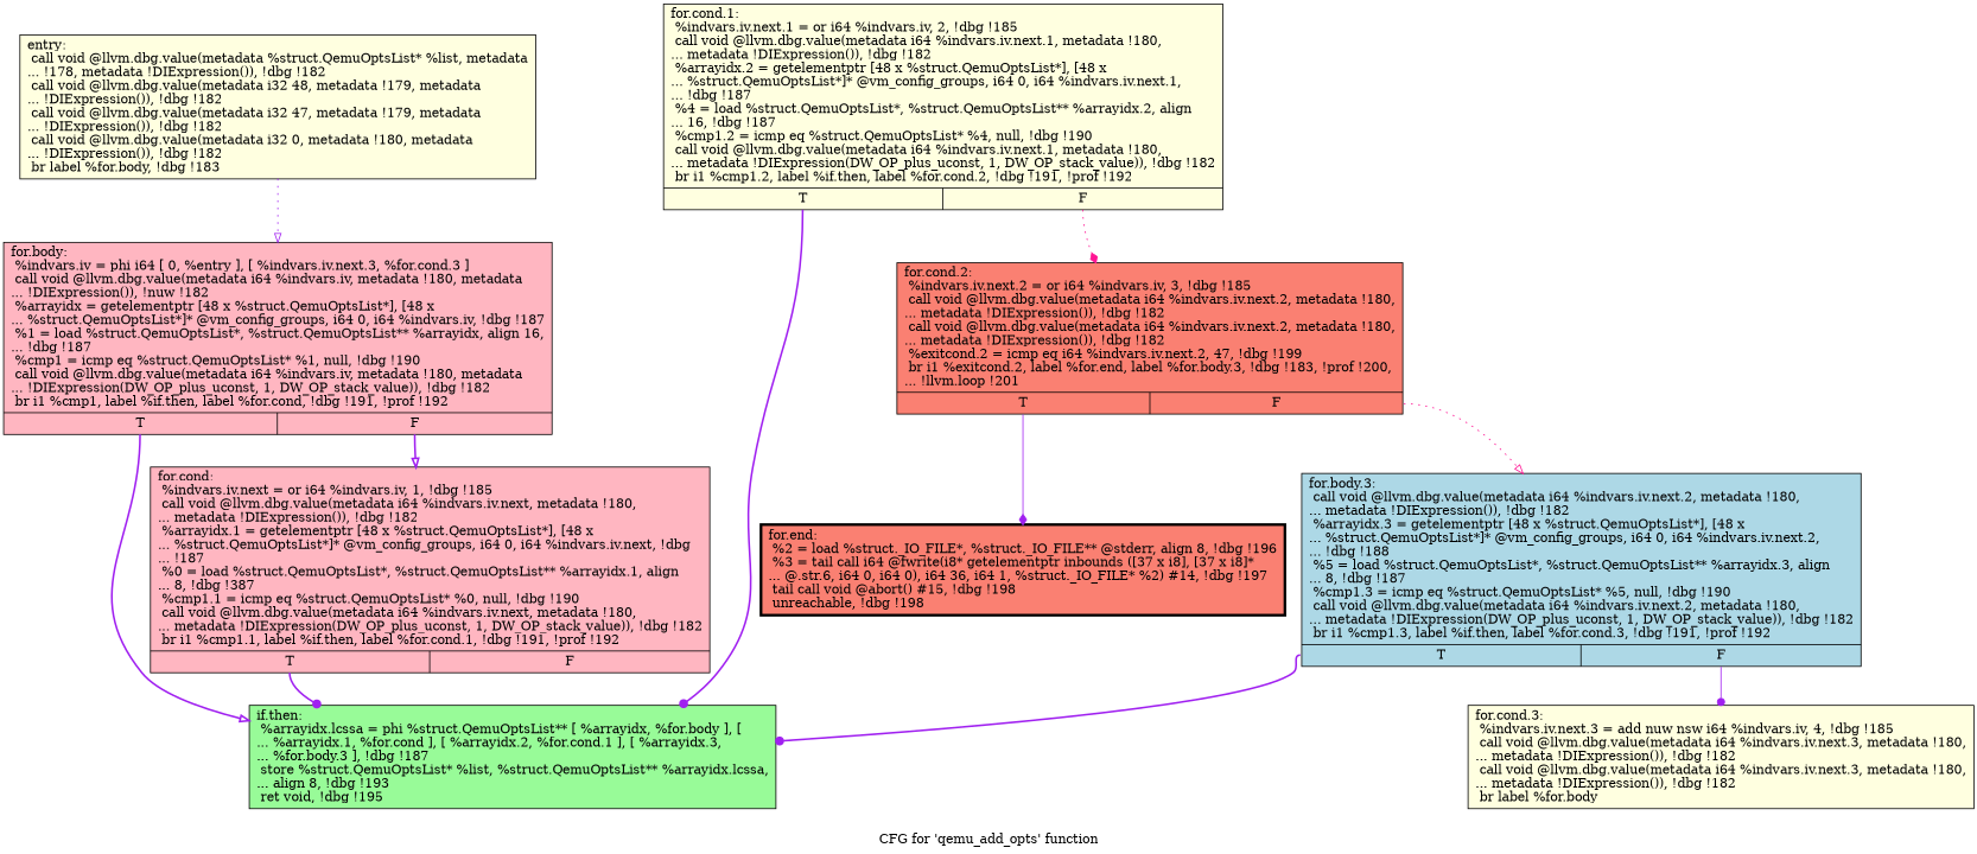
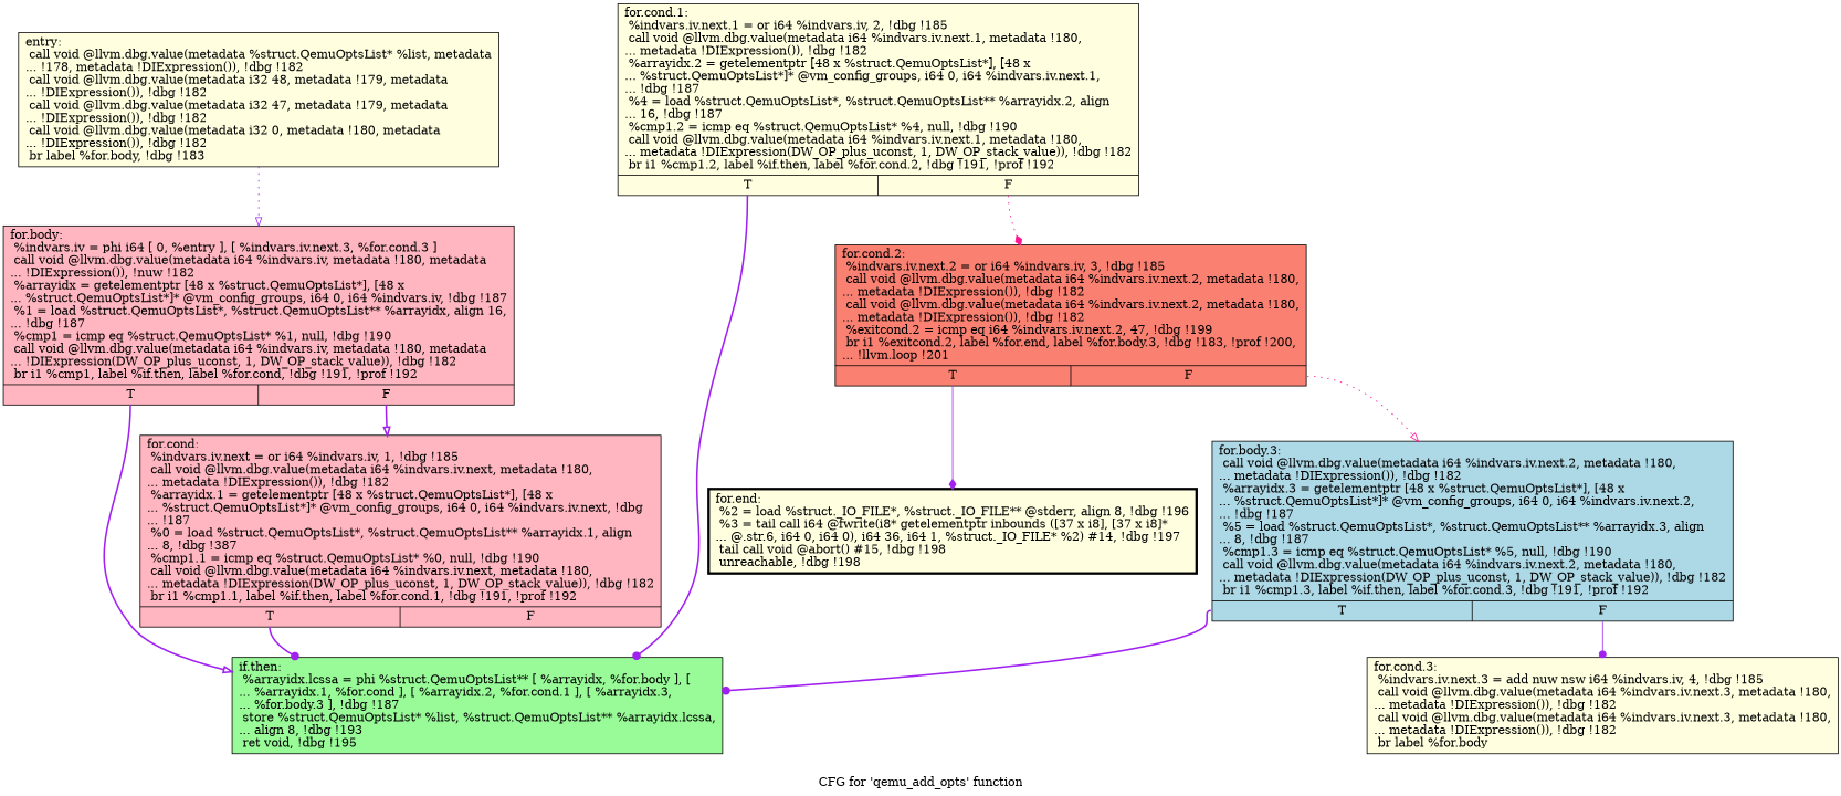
  digraph {
    label="CFG for 'qemu_add_opts' function"
    node [color=black fillcolor=lightyellow shape=record style=filled]
    edge [arrowhead=onormal color=purple style=bold tailport=s1]
    n1 [label="{entry:\l  call void @llvm.dbg.value(metadata %struct.QemuOptsList* %list, metadata\l... !178, metadata !DIExpression()), !dbg !182\l  call void @llvm.dbg.value(metadata i32 48, metadata !179, metadata\l... !DIExpression()), !dbg !182\l  call void @llvm.dbg.value(metadata i32 47, metadata !179, metadata\l... !DIExpression()), !dbg !182\l  call void @llvm.dbg.value(metadata i32 0, metadata !180, metadata\l... !DIExpression()), !dbg !182\l  br label %for.body, !dbg !183\l}"]
    n2 [fillcolor=lightpink label="{for.body:                                         \l  %indvars.iv = phi i64 [ 0, %entry ], [ %indvars.iv.next.3, %for.cond.3 ]\l  call void @llvm.dbg.value(metadata i64 %indvars.iv, metadata !180, metadata\l... !DIExpression()), !nuw !182\l  %arrayidx = getelementptr [48 x %struct.QemuOptsList*], [48 x\l... %struct.QemuOptsList*]* @vm_config_groups, i64 0, i64 %indvars.iv, !dbg !187\l  %1 = load %struct.QemuOptsList*, %struct.QemuOptsList** %arrayidx, align 16,\l... !dbg !187\l  %cmp1 = icmp eq %struct.QemuOptsList* %1, null, !dbg !190\l  call void @llvm.dbg.value(metadata i64 %indvars.iv, metadata !180, metadata\l... !DIExpression(DW_OP_plus_uconst, 1, DW_OP_stack_value)), !dbg !182\l  br i1 %cmp1, label %if.then, label %for.cond, !dbg !191, !prof !192\l|{<s0>T|<s1>F}}"]
    n3 [fillcolor=lightpink label="{for.cond:                                         \l  %indvars.iv.next = or i64 %indvars.iv, 1, !dbg !185\l  call void @llvm.dbg.value(metadata i64 %indvars.iv.next, metadata !180,\l... metadata !DIExpression()), !dbg !182\l  %arrayidx.1 = getelementptr [48 x %struct.QemuOptsList*], [48 x\l... %struct.QemuOptsList*]* @vm_config_groups, i64 0, i64 %indvars.iv.next, !dbg\l... !187\l  %0 = load %struct.QemuOptsList*, %struct.QemuOptsList** %arrayidx.1, align\l... 8, !dbg !387\l  %cmp1.1 = icmp eq %struct.QemuOptsList* %0, null, !dbg !190\l  call void @llvm.dbg.value(metadata i64 %indvars.iv.next, metadata !180,\l... metadata !DIExpression(DW_OP_plus_uconst, 1, DW_OP_stack_value)), !dbg !182\l  br i1 %cmp1.1, label %if.then, label %for.cond.1, !dbg !191, !prof !192\l|{<s0>T|<s1>F}}"]
    n4 [fillcolor=palegreen label="{if.then:                                          \l  %arrayidx.lcssa = phi %struct.QemuOptsList** [ %arrayidx, %for.body ], [\l... %arrayidx.1, %for.cond ], [ %arrayidx.2, %for.cond.1 ], [ %arrayidx.3,\l... %for.body.3 ], !dbg !187\l  store %struct.QemuOptsList* %list, %struct.QemuOptsList** %arrayidx.lcssa,\l... align 8, !dbg !193\l  ret void, !dbg !195\l}"]
    n5 [label="{for.cond.1:                                       \l  %indvars.iv.next.1 = or i64 %indvars.iv, 2, !dbg !185\l  call void @llvm.dbg.value(metadata i64 %indvars.iv.next.1, metadata !180,\l... metadata !DIExpression()), !dbg !182\l  %arrayidx.2 = getelementptr [48 x %struct.QemuOptsList*], [48 x\l... %struct.QemuOptsList*]* @vm_config_groups, i64 0, i64 %indvars.iv.next.1,\l... !dbg !187\l  %4 = load %struct.QemuOptsList*, %struct.QemuOptsList** %arrayidx.2, align\l... 16, !dbg !187\l  %cmp1.2 = icmp eq %struct.QemuOptsList* %4, null, !dbg !190\l  call void @llvm.dbg.value(metadata i64 %indvars.iv.next.1, metadata !180,\l... metadata !DIExpression(DW_OP_plus_uconst, 1, DW_OP_stack_value)), !dbg !182\l  br i1 %cmp1.2, label %if.then, label %for.cond.2, !dbg !191, !prof !192\l|{<s0>T|<s1>F}}"]
    n6 [fillcolor=salmon label="{for.cond.2:                                       \l  %indvars.iv.next.2 = or i64 %indvars.iv, 3, !dbg !185\l  call void @llvm.dbg.value(metadata i64 %indvars.iv.next.2, metadata !180,\l... metadata !DIExpression()), !dbg !182\l  call void @llvm.dbg.value(metadata i64 %indvars.iv.next.2, metadata !180,\l... metadata !DIExpression()), !dbg !182\l  %exitcond.2 = icmp eq i64 %indvars.iv.next.2, 47, !dbg !199\l  br i1 %exitcond.2, label %for.end, label %for.body.3, !dbg !183, !prof !200,\l... !llvm.loop !201\l|{<s0>T|<s1>F}}"]
-   n7 [fillcolor=salmon label="{for.end:                                          \l  %2 = load %struct._IO_FILE*, %struct._IO_FILE** @stderr, align 8, !dbg !196\l  %3 = tail call i64 @fwrite(i8* getelementptr inbounds ([37 x i8], [37 x i8]*\l... @.str.6, i64 0, i64 0), i64 36, i64 1, %struct._IO_FILE* %2) #14, !dbg !197\l  tail call void @abort() #15, !dbg !198\l  unreachable, !dbg !198\l}" penwidth=3.0]
-   n8 [fillcolor=lightblue label="{for.body.3:                                       \l  call void @llvm.dbg.value(metadata i64 %indvars.iv.next.2, metadata !180,\l... metadata !DIExpression()), !dbg !182\l  %arrayidx.3 = getelementptr [48 x %struct.QemuOptsList*], [48 x\l... %struct.QemuOptsList*]* @vm_config_groups, i64 0, i64 %indvars.iv.next.2,\l... !dbg !188\l  %5 = load %struct.QemuOptsList*, %struct.QemuOptsList** %arrayidx.3, align\l... 8, !dbg !187\l  %cmp1.3 = icmp eq %struct.QemuOptsList* %5, null, !dbg !190\l  call void @llvm.dbg.value(metadata i64 %indvars.iv.next.2, metadata !180,\l... metadata !DIExpression(DW_OP_plus_uconst, 1, DW_OP_stack_value)), !dbg !182\l  br i1 %cmp1.3, label %if.then, label %for.cond.3, !dbg !191, !prof !192\l|{<s0>T|<s1>F}}"]
+   n7 [label="{for.end:                                          \l  %2 = load %struct._IO_FILE*, %struct._IO_FILE** @stderr, align 8, !dbg !196\l  %3 = tail call i64 @fwrite(i8* getelementptr inbounds ([37 x i8], [37 x i8]*\l... @.str.6, i64 0, i64 0), i64 36, i64 1, %struct._IO_FILE* %2) #14, !dbg !197\l  tail call void @abort() #15, !dbg !198\l  unreachable, !dbg !198\l}" penwidth=3.0]
+   n8 [fillcolor=lightblue label="{for.body.3:                                       \l  call void @llvm.dbg.value(metadata i64 %indvars.iv.next.2, metadata !180,\l... metadata !DIExpression()), !dbg !182\l  %arrayidx.3 = getelementptr [48 x %struct.QemuOptsList*], [48 x\l... %struct.QemuOptsList*]* @vm_config_groups, i64 0, i64 %indvars.iv.next.2,\l... !dbg !187\l  %5 = load %struct.QemuOptsList*, %struct.QemuOptsList** %arrayidx.3, align\l... 8, !dbg !187\l  %cmp1.3 = icmp eq %struct.QemuOptsList* %5, null, !dbg !190\l  call void @llvm.dbg.value(metadata i64 %indvars.iv.next.2, metadata !180,\l... metadata !DIExpression(DW_OP_plus_uconst, 1, DW_OP_stack_value)), !dbg !182\l  br i1 %cmp1.3, label %if.then, label %for.cond.3, !dbg !191, !prof !192\l|{<s0>T|<s1>F}}"]
    n9 [label="{for.cond.3:                                       \l  %indvars.iv.next.3 = add nuw nsw i64 %indvars.iv, 4, !dbg !185\l  call void @llvm.dbg.value(metadata i64 %indvars.iv.next.3, metadata !180,\l... metadata !DIExpression()), !dbg !182\l  call void @llvm.dbg.value(metadata i64 %indvars.iv.next.3, metadata !180,\l... metadata !DIExpression()), !dbg !182\l  br label %for.body\l}"]
    n1 -> n2 [style=dotted]
    n2 -> n3
    n2 -> n4 [tailport=s0]
    n3 -> n4 [arrowhead=dot tailport=s0]
    n5 -> n4 [arrowhead=dot tailport=s0]
    n5 -> n6 [arrowhead=diamond color=deeppink style=dotted]
    n6 -> n7 [arrowhead=diamond style=solid tailport=s0]
    n6 -> n8 [color=deeppink style=dotted]
    n8 -> n4 [arrowhead=dot tailport=s0]
    n8 -> n9 [arrowhead=dot style=solid]
  }
